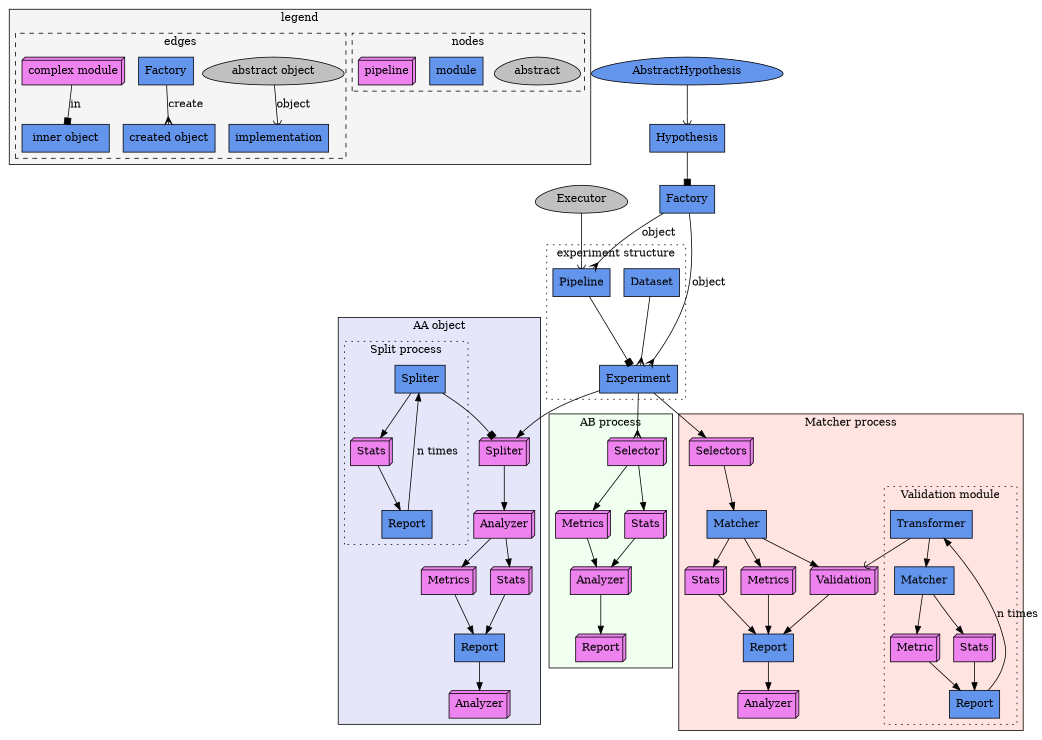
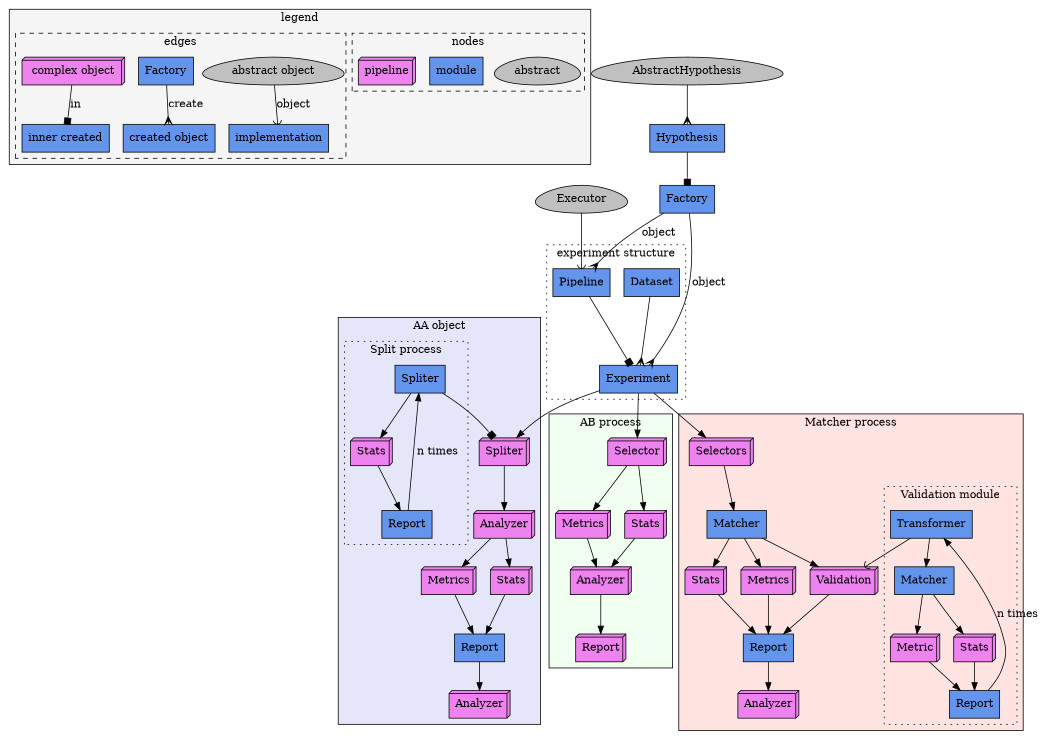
  digraph {
    compound=true
    node [fillcolor=violet shape=box3d style=filled]
    n1 [fillcolor=silver label=abstract shape=egg]
    n2 [fillcolor=silver label="abstract object" shape=egg]
    Executor [fillcolor=silver shape=egg]
-   AbstractHypothesis [fillcolor=cornflowerblue shape=egg]
+   AbstractHypothesis [fillcolor=silver shape=egg]
    module [fillcolor=cornflowerblue shape=box]
    n6 [fillcolor=cornflowerblue label=Factory shape=box]
    n7 [fillcolor=cornflowerblue label="created object" shape=box]
-   n8 [fillcolor=cornflowerblue label="inner object" shape=box]
+   n8 [fillcolor=cornflowerblue label="inner created" shape=box]
    implementation [fillcolor=cornflowerblue shape=box]
    Dataset [fillcolor=cornflowerblue shape=box]
    Factory [fillcolor=cornflowerblue shape=box]
    Experiment [fillcolor=cornflowerblue shape=box]
    Pipeline [fillcolor=cornflowerblue shape=box]
    Hypothesis [fillcolor=cornflowerblue shape=box]
    Matcher [fillcolor=cornflowerblue shape=box]
    n16 [fillcolor=cornflowerblue label=Report shape=box]
    n17 [fillcolor=cornflowerblue label=Transformer shape=box]
    n18 [fillcolor=cornflowerblue label=Matcher shape=box]
    n19 [fillcolor=cornflowerblue label=Report shape=box]
    n20 [fillcolor=cornflowerblue label=Spliter shape=box]
    n21 [fillcolor=cornflowerblue label=Report shape=box]
    n22 [fillcolor=cornflowerblue label=Report shape=box]
    pipeline
-   n24 [label="complex module"]
+   n24 [label="complex object"]
    n25 [label=Selectors]
    n26 [label=Stats]
    n27 [label=Metrics]
    n28 [label=Validation]
    n29 [label=Analyzer]
    n30 [label=Metric]
    n31 [label=Stats]
    n32 [label=Stats]
    n33 [label=Spliter]
    n34 [label=Analyzer]
    n35 [label=Metrics]
    n36 [label=Stats]
    n37 [label=Analyzer]
    n38 [label=Selector]
    n39 [label=Metrics]
    n40 [label=Stats]
    n41 [label=Analyzer]
    n42 [label=Report]
    subgraph sub_1 {
      n1
      n2
      Executor
      AbstractHypothesis
    }
    subgraph sub_2 {
      module
      n6
      n7
      n8
      implementation
      Dataset
      Factory
      Experiment
      Pipeline
      Hypothesis
      Matcher
      n16
      n17
      n18
      n19
      n20
      n21
      n22
    }
    subgraph sub_3 {
      pipeline
      n24
      n25
      n26
      n27
      n28
      n29
      n30
      n31
      n32
      n33
      n34
      n35
      n36
      n37
      n38
      n39
      n40
      n41
      n42
    }
    subgraph cluster_4 {
      fillcolor=whitesmoke
      label=legend
      style=filled
      subgraph cluster_5 {
        fillcolor=whitesmoke
        label=nodes
        style=dashed
        n1
        module
        pipeline
      }
      subgraph cluster_6 {
        fillcolor=whitesmoke
        label=edges
        style=dashed
        n2
        n6
        n7
        n8
        implementation
        n24
      }
    }
    subgraph cluster_7 {
      label="experiment structure"
      style=dotted
      Dataset
      Experiment
      Pipeline
    }
    subgraph cluster_8 {
      fillcolor=mistyrose
      label="Matcher process"
      style=filled
      Matcher
      n16
      n25
      n26
      n27
      n28
      n29
      subgraph cluster_9 {
        fillcolor=mistyrose
        label="Validation module"
        style=dotted
        n17
        n18
        n19
        n30
        n31
      }
    }
    subgraph cluster_10 {
      fillcolor=lavender
      label="AA object"
      style=filled
      n22
      n33
      n34
      n35
      n36
      n37
      subgraph cluster_11 {
        fillcolor=lavender
        label="Split process"
        style=dotted
        n20
        n21
        n32
      }
    }
    subgraph cluster_12 {
      fillcolor=honeydew
      label="AB process"
      style=filled
      n38
      n39
      n40
      n41
      n42
    }
    n2 -> implementation [arrowhead=curve label=object]
    Executor -> Pipeline [arrowhead=curved]
-   AbstractHypothesis -> Hypothesis [arrowhead=curved]
+   AbstractHypothesis -> Hypothesis [arrowhead=crow]
    n6 -> n7 [arrowhead=crow label=create]
    Dataset -> Experiment [arrowhead=crow]
    Factory -> Experiment [arrowhead=crow label=object]
    Factory -> Pipeline [arrowhead=crow label=object]
    Experiment -> n25
    Experiment -> n33
-   Experiment -> n38 [arrowhead=crow]
+   Experiment -> n38
    Pipeline -> Experiment [arrowhead=box]
    Hypothesis -> Factory [arrowhead=box]
    Matcher -> n26
    Matcher -> n27
    Matcher -> n28
    n16 -> n29
    n17 -> n18
    n17 -> n28 [arrowhead=curved]
    n18 -> n30
    n18 -> n31
    n19 -> n17 [label="n times"]
    n20 -> n32
    n20 -> n33 [arrowhead=box]
    n21 -> n20 [label="n times"]
    n22 -> n37
    n24 -> n8 [arrowhead=box label=in]
    n25 -> Matcher
    n26 -> n16
    n27 -> n16
    n28 -> n16
    n30 -> n19
    n31 -> n19
    n32 -> n21
    n33 -> n34
    n34 -> n35
    n34 -> n36
    n35 -> n22
    n36 -> n22
    n38 -> n39
    n38 -> n40
    n39 -> n41
    n40 -> n41
    n41 -> n42
  }
